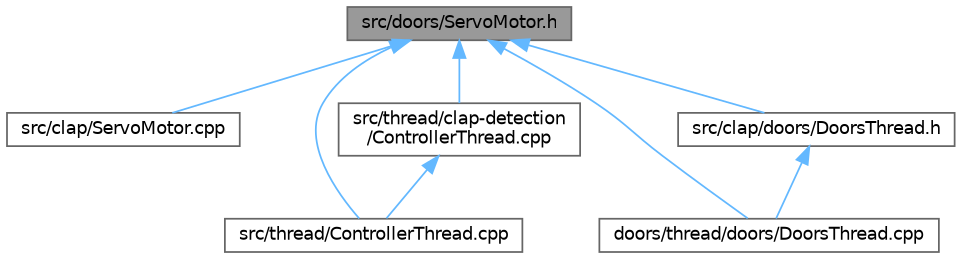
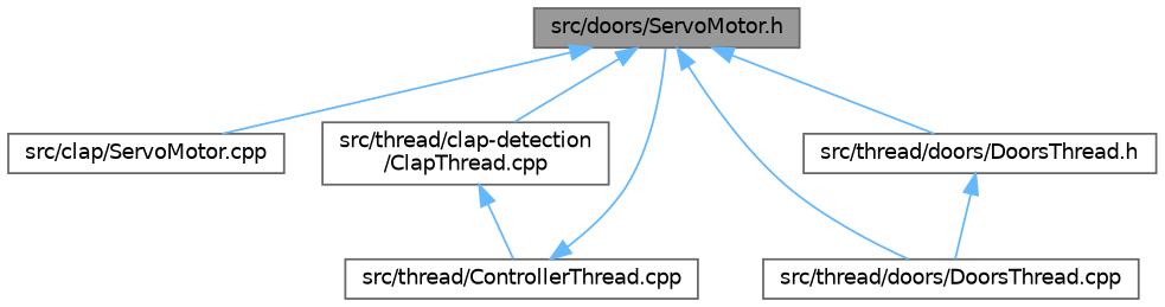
  digraph {
    node [color=grey40 fillcolor=white fontname=Helvetica fontsize=10 shape=box style=filled]
    edge [color=steelblue1 dir=back fontname=Helvetica fontsize=10 labelfontname=Helvetica labelfontsize=10 style=solid]
    n1 [color=gray40 fillcolor=grey60 fontcolor=black height=0.2 label="src/doors/ServoMotor.h" width=0.4]
    n2 [height=0.2 label="src/clap/ServoMotor.cpp" width=0.4]
    n3 [height=0.2 label="src/thread/ControllerThread.cpp" width=0.4]
-   n4 [height=0.2 label="src/thread/clap-detection\l/ControllerThread.cpp" width=0.4]
-   n5 [height=0.2 label="doors/thread/doors/DoorsThread.cpp" width=0.4]
-   n6 [height=0.2 label="src/clap/doors/DoorsThread.h" width=0.4]
+   n4 [height=0.2 label="src/thread/clap-detection\l/ClapThread.cpp" width=0.4]
+   n5 [height=0.2 label="src/thread/doors/DoorsThread.cpp" width=0.4]
+   n6 [height=0.2 label="src/thread/doors/DoorsThread.h" width=0.4]
    n1 -> n2
-   n1 -> n3
+   n3 -> n1
    n1 -> n4
    n1 -> n5
    n1 -> n6
    n4 -> n3
    n6 -> n5
  }
